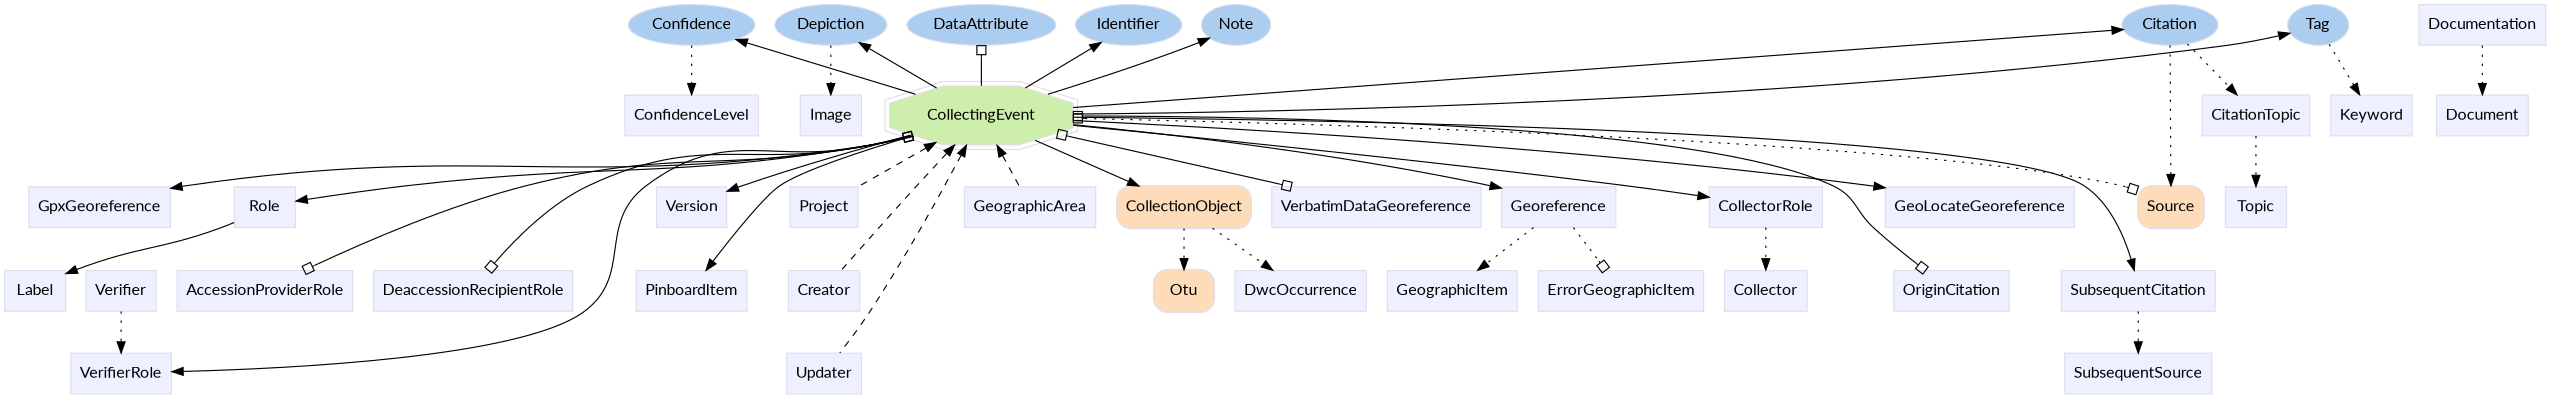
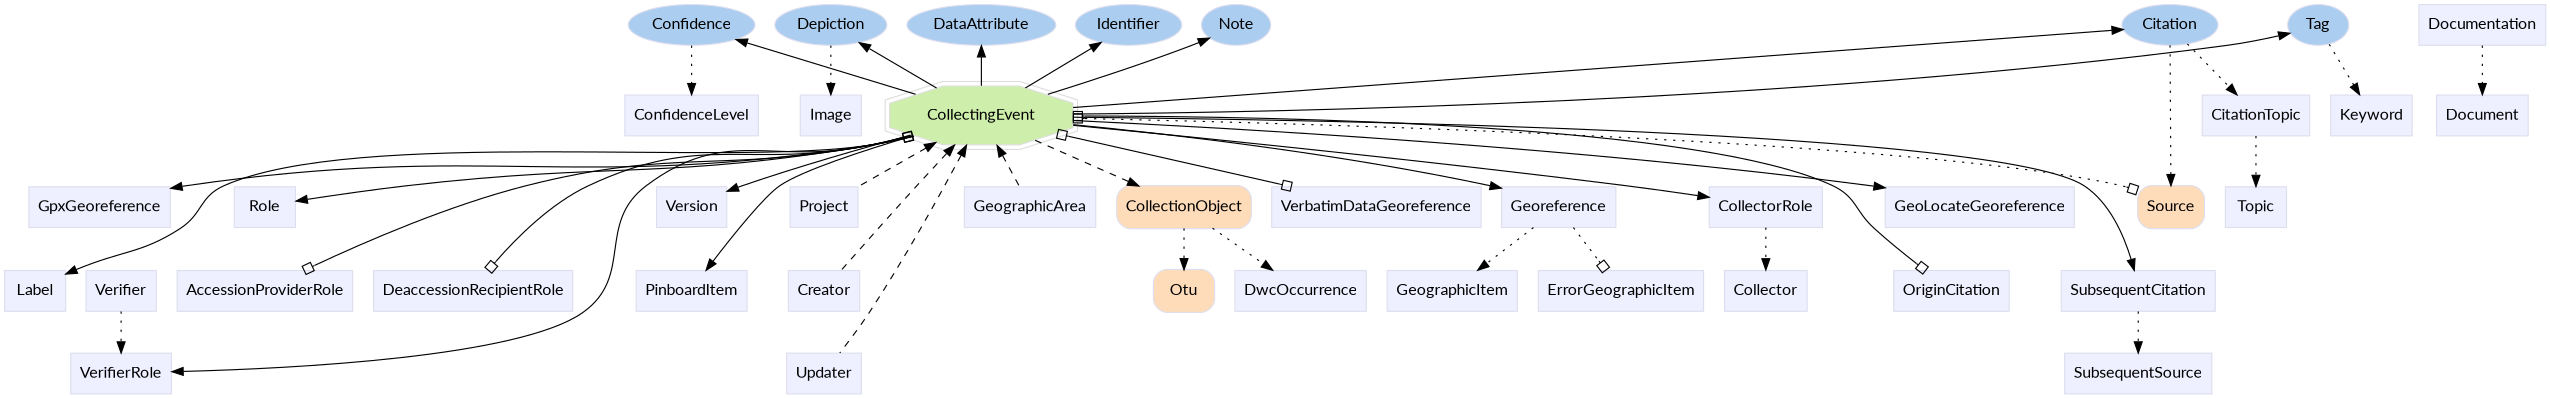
  digraph {
    fontname=Lato
    rankdir=TB
    node [color="#dddeee" fillcolor="#eeefff" fontname=Lato group=supporting shape=box style=filled]
    edge [fontname=Lato]
    n1 [fillcolor="#abcdef" group=annotator height=0.5 label=Citation shape=oval width=1.0832]
    n2 [fillcolor="#abcdef" group=annotator height=0.5 label=Confidence shape=oval width=1.4082]
    n3 [fillcolor="#abcdef" group=annotator height=0.5 label=DataAttribute shape=oval width=1.6429]
    n4 [fillcolor="#abcdef" group=annotator height=0.5 label=Depiction shape=oval width=1.2638]
    n5 [fillcolor="#abcdef" group=annotator height=0.5 label=Identifier shape=oval width=1.1916]
    n6 [fillcolor="#abcdef" group=annotator height=0.5 label=Tag shape=oval width=0.75]
    n7 [fillcolor="#abcdef" group=annotator height=0.5 label=Note shape=oval width=0.77632]
    n8 [color="#dedede" fillcolor="#cdefab" group=target height=0.61111 label=CollectingEvent shape=doubleoctagon width=2.1434]
    n9 [fillcolor="#fedcba" group=core height=0.51389 label=CollectionObject shape=Mrecord width=1.5139]
    n10 [fillcolor="#fedcba" group=core height=0.51389 label=Otu shape=Mrecord width=0.75]
    n11 [fillcolor="#fedcba" group=core height=0.51389 label=Source shape=Mrecord width=0.75]
    n12 [height=0.5 label=CitationTopic width=1.2778]
    n13 [height=0.5 label=CollectorRole width=1.2778]
    n14 [height=0.5 label=Collector width=0.93056]
    n15 [height=0.5 label=ConfidenceLevel width=1.5139]
    n16 [height=0.5 label=Documentation width=1.4028]
    n17 [height=0.5 label=Document width=1.0278]
    n18 [height=0.5 label=DwcOccurrence width=1.4444]
    n19 [height=0.5 label=Georeference width=1.2361]
    n20 [height=0.5 label=ErrorGeographicItem width=1.8611]
    n21 [height=0.5 label=GeoLocateGeoreference width=2.0694]
    n22 [height=0.5 label=GeographicItem width=1.4583]
    n23 [height=0.5 label=GpxGeoreference width=1.5694]
    n24 [height=0.5 label=Image width=0.75]
    n25 [height=0.5 label=Keyword width=0.93056]
    n26 [height=0.5 label=Label width=0.75]
    n27 [height=0.5 label=PinboardItem width=1.2639]
    n28 [height=0.5 label=Role width=0.75]
    n29 [height=0.5 label=SubsequentCitation width=1.6944]
    n30 [height=0.5 label=SubsequentSource width=1.6111]
    n31 [height=0.5 label=Topic width=0.75]
    n32 [height=0.5 label=VerifierRole width=1.1528]
    n33 [height=0.5 label=Verifier width=0.79167]
    n34 [height=0.5 label=Version width=0.80556]
    n35 [height=0.5 label=Creator width=0.79167]
    n36 [height=0.5 label=GeographicArea width=1.4722]
    n37 [height=0.5 label=Project width=0.76389]
    n38 [height=0.5 label=Updater width=0.83333]
    n39 [height=0.5 label=AccessionProviderRole width=2]
    n40 [height=0.5 label=DeaccessionRecipientRole width=2.2361]
    n41 [height=0.5 label=OriginCitation width=1.3194]
    n42 [height=0.5 label=VerbatimDataGeoreference width=2.2917]
    subgraph sub_1 {
      rank=min
      n1
      n2
      n3
      n4
      n5
      n6
      n7
    }
    subgraph sub_2 {
      n8
      n9
      n10
      n11
    }
    subgraph sub_3 {
      n12
      n13
      n14
      n15
      n16
      n17
      n18
      n19
      n20
      n21
      n22
      n23
      n24
      n25
      n26
      n27
      n28
      n29
      n30
      n31
      n32
      n33
      n34
      n35
      n36
      n37
      n38
      n39
      n40
      n41
      n42
    }
    n1 -> n11 [style=dotted]
    n1 -> n12 [style=dotted]
    n2 -> n15 [style=dotted]
    n4 -> n24 [style=dotted]
    n6 -> n25 [style=dotted]
    n8 -> n1
    n8 -> n2
-   n8 -> n3 [arrowhead=obox]
+   n8 -> n3
    n8 -> n4
    n8 -> n5
    n8 -> n6
    n8 -> n7
-   n8 -> n9
+   n8 -> n9 [style=dashed]
    n8 -> n11 [arrowhead=obox arrowtail=obox dir=both style=dotted]
    n8 -> n13
    n8 -> n19
    n8 -> n21
    n8 -> n23
-   n28 -> n26
+   n8 -> n26
    n8 -> n27
    n8 -> n28
    n8 -> n29
    n8 -> n32
    n8 -> n34
    n8 -> n35 [dir=back style=dashed]
    n8 -> n36 [dir=back style=dashed]
    n8 -> n37 [dir=back style=dashed]
    n8 -> n38 [dir=back style=dashed]
    n8 -> n39 [arrowhead=obox arrowtail=obox dir=both]
    n8 -> n40 [arrowhead=obox arrowtail=obox dir=both]
    n8 -> n41 [arrowhead=obox arrowtail=obox dir=both]
    n8 -> n42 [arrowhead=obox arrowtail=obox dir=both]
    n9 -> n10 [style=dotted]
    n9 -> n18 [style=dotted]
    n11 -> n29 [style=invis]
    n11 -> n41 [style=invis]
    n12 -> n31 [style=dotted]
    n13 -> n14 [style=dotted]
    n16 -> n17 [style=dotted]
    n19 -> n20 [arrowhead=obox style=dotted]
    n19 -> n22 [style=dotted]
    n28 -> n33 [style=invis]
    n28 -> n39 [style=invis]
    n28 -> n40 [style=invis]
    n29 -> n30 [style=dotted]
    n33 -> n32 [style=dotted]
    n34 -> n27 [style=invis]
    n35 -> n38 [style=invis]
    n37 -> n35 [style=invis]
  }
